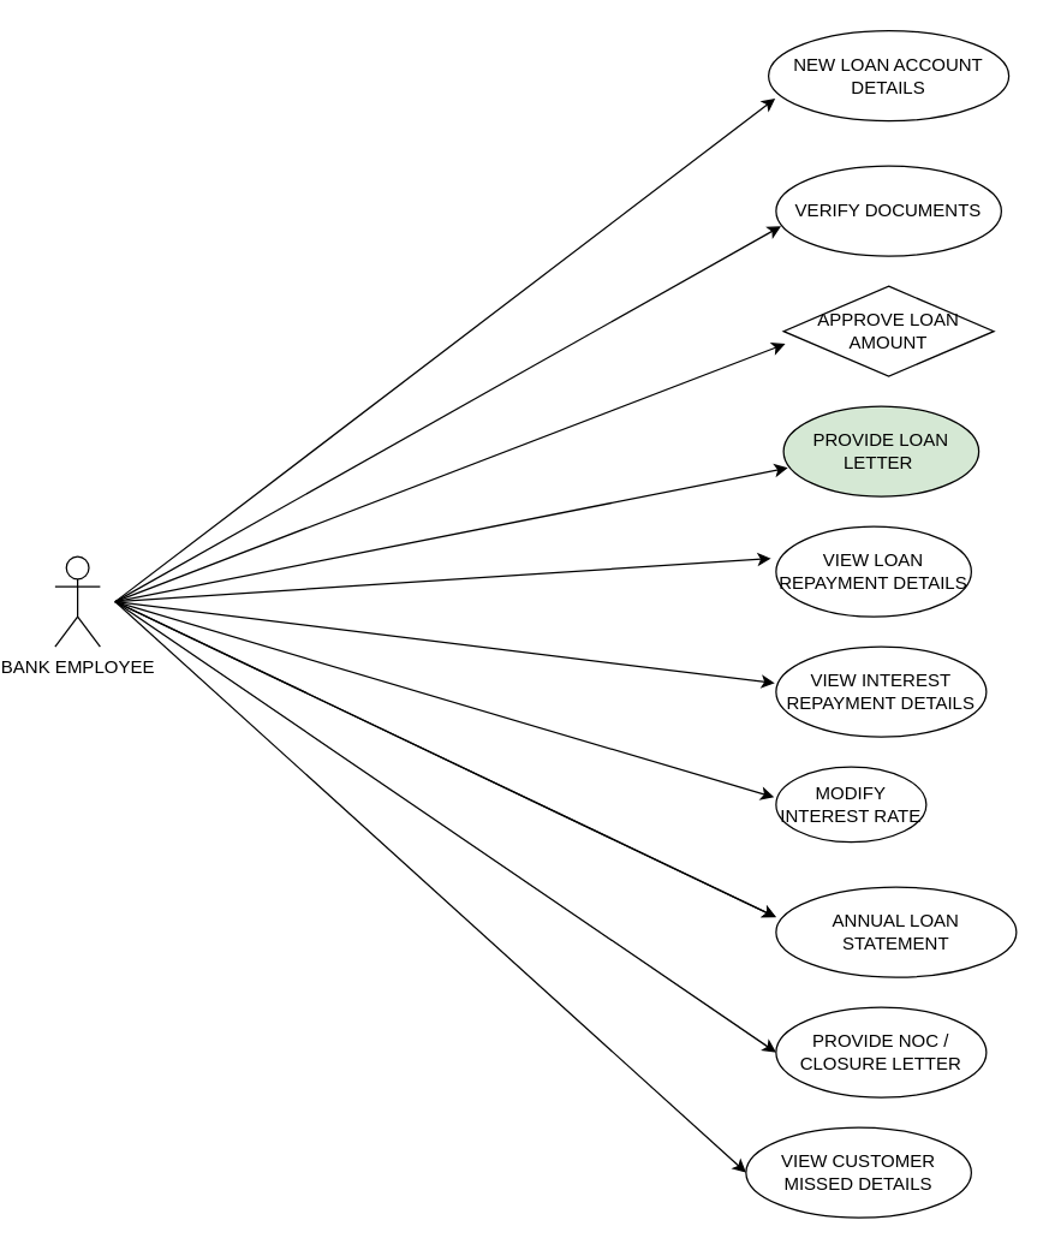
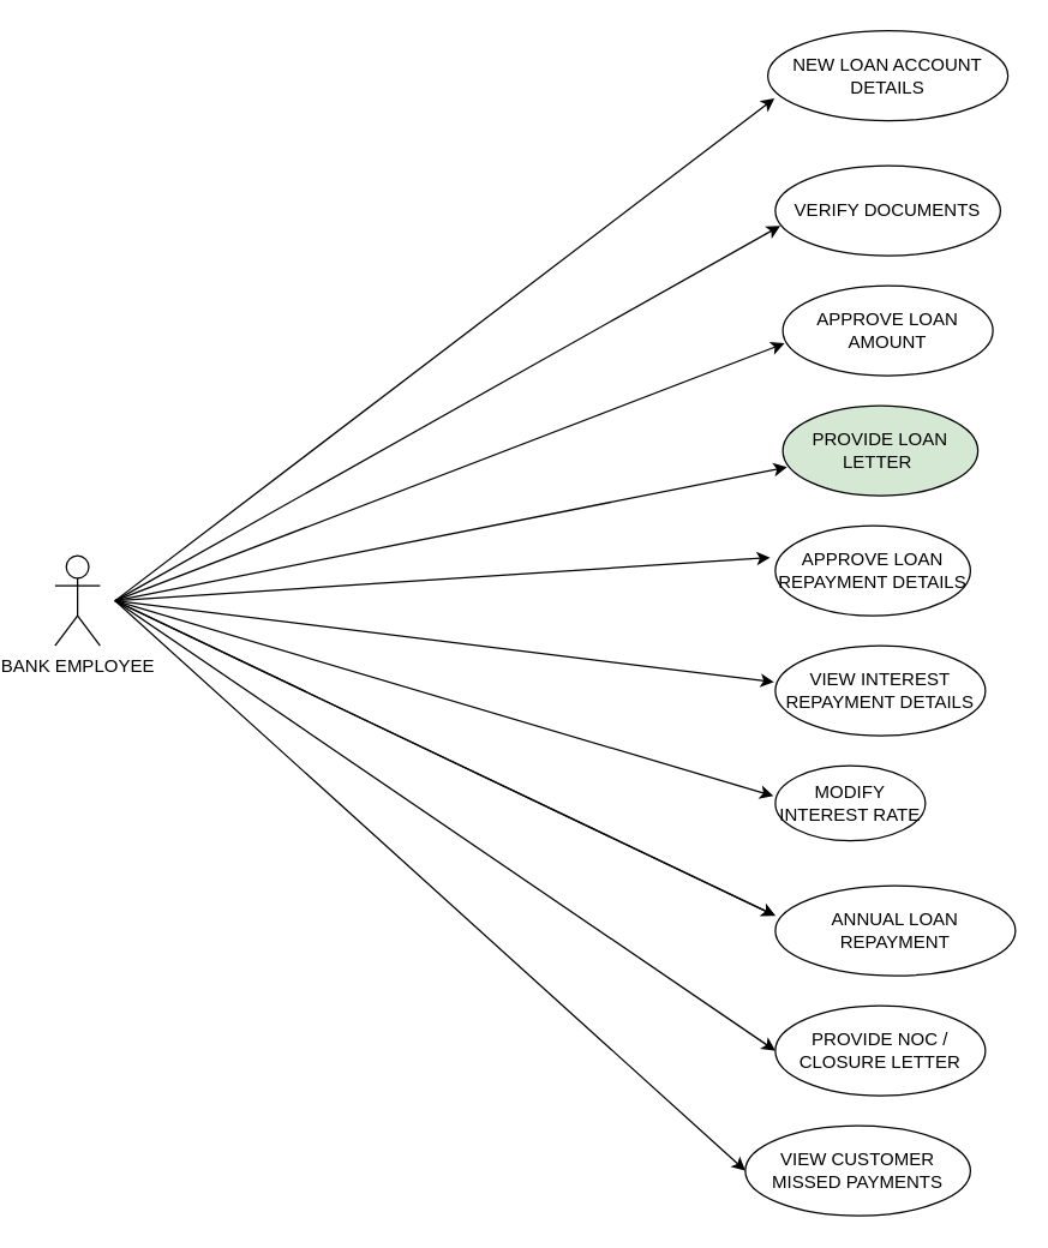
  <mxCell id="0" />
  <mxCell id="1" parent="0" />
  <mxCell id="2" value="BANK EMPLOYEE" style="shape=umlActor;verticalLabelPosition=bottom;verticalAlign=top;html=1;outlineConnect=0;" vertex="1" parent="1"><mxGeometry x="20" y="370" width="30" height="60" as="geometry" /></mxCell>
- <mxCell id="3" value="APPROVE LOAN AMOUNT" style="rhombus;whiteSpace=wrap;html=1;" vertex="1" parent="1"><mxGeometry x="505" y="190" width="140" height="60" as="geometry" /></mxCell>
+ <mxCell id="3" value="APPROVE LOAN AMOUNT" style="ellipse;whiteSpace=wrap;html=1;" vertex="1" parent="1"><mxGeometry x="505" y="190" width="140" height="60" as="geometry" /></mxCell>
  <mxCell id="4" value="VIEW INTEREST REPAYMENT DETAILS" style="ellipse;whiteSpace=wrap;html=1;" vertex="1" parent="1"><mxGeometry x="500" y="430" width="140" height="60" as="geometry" /></mxCell>
- <mxCell id="5" value="VIEW LOAN REPAYMENT DETAILS" style="ellipse;whiteSpace=wrap;html=1;" vertex="1" parent="1"><mxGeometry x="500" y="350" width="130" height="60" as="geometry" /></mxCell>
+ <mxCell id="5" value="APPROVE LOAN REPAYMENT DETAILS" style="ellipse;whiteSpace=wrap;html=1;" vertex="1" parent="1"><mxGeometry x="500" y="350" width="130" height="60" as="geometry" /></mxCell>
  <mxCell id="6" value="PROVIDE LOAN LETTER&amp;nbsp;" style="ellipse;whiteSpace=wrap;html=1;fillColor=#d5e8d4;" vertex="1" parent="1"><mxGeometry x="505" y="270" width="130" height="60" as="geometry" /></mxCell>
  <mxCell id="7" value="" style="endArrow=classic;html=1;rounded=0;entryX=0.028;entryY=0.751;entryDx=0;entryDy=0;entryPerimeter=0;" edge="1" parent="1" target="12"><mxGeometry width="50" height="50" relative="1" as="geometry"><mxPoint x="60" y="400" as="sourcePoint" /><mxPoint x="420" y="440" as="targetPoint" /></mxGeometry></mxCell>
  <mxCell id="8" value="" style="endArrow=classic;html=1;rounded=0;entryX=0.022;entryY=0.668;entryDx=0;entryDy=0;entryPerimeter=0;" edge="1" parent="1" target="13"><mxGeometry width="50" height="50" relative="1" as="geometry"><mxPoint x="60" y="400" as="sourcePoint" /><mxPoint x="200" y="380" as="targetPoint" /></mxGeometry></mxCell>
  <mxCell id="9" value="" style="endArrow=classic;html=1;rounded=0;entryX=-0.026;entryY=0.354;entryDx=0;entryDy=0;entryPerimeter=0;" edge="1" parent="1" target="5"><mxGeometry width="50" height="50" relative="1" as="geometry"><mxPoint x="60" y="400" as="sourcePoint" /><mxPoint x="410" y="340" as="targetPoint" /></mxGeometry></mxCell>
  <mxCell id="10" value="" style="endArrow=classic;html=1;rounded=0;entryX=-0.006;entryY=0.404;entryDx=0;entryDy=0;entryPerimeter=0;" edge="1" parent="1" target="4"><mxGeometry width="50" height="50" relative="1" as="geometry"><mxPoint x="60" y="400" as="sourcePoint" /><mxPoint x="410" y="340" as="targetPoint" /></mxGeometry></mxCell>
  <mxCell id="11" value="PROVIDE NOC / CLOSURE LETTER" style="ellipse;whiteSpace=wrap;html=1;" vertex="1" parent="1"><mxGeometry x="500" y="670" width="140" height="60" as="geometry" /></mxCell>
  <mxCell id="12" value="NEW LOAN ACCOUNT DETAILS" style="ellipse;whiteSpace=wrap;html=1;" vertex="1" parent="1"><mxGeometry x="495" y="20" width="160" height="60" as="geometry" /></mxCell>
  <mxCell id="13" value="VERIFY DOCUMENTS" style="ellipse;whiteSpace=wrap;html=1;" vertex="1" parent="1"><mxGeometry x="500" y="110" width="150" height="60" as="geometry" /></mxCell>
- <mxCell id="14" value="ANNUAL LOAN STATEMENT" style="ellipse;whiteSpace=wrap;html=1;" vertex="1" parent="1"><mxGeometry x="500" y="590" width="160" height="60" as="geometry" /></mxCell>
+ <mxCell id="14" value="ANNUAL LOAN REPAYMENT" style="ellipse;whiteSpace=wrap;html=1;" vertex="1" parent="1"><mxGeometry x="500" y="590" width="160" height="60" as="geometry" /></mxCell>
  <mxCell id="15" value="MODIFY INTEREST RATE" style="ellipse;whiteSpace=wrap;html=1;" vertex="1" parent="1"><mxGeometry x="500" y="510" width="100" height="50" as="geometry" /></mxCell>
- <mxCell id="16" value="VIEW CUSTOMER MISSED DETAILS" style="ellipse;whiteSpace=wrap;html=1;" vertex="1" parent="1"><mxGeometry x="480" y="750" width="150" height="60" as="geometry" /></mxCell>
+ <mxCell id="16" value="VIEW CUSTOMER MISSED PAYMENTS" style="ellipse;whiteSpace=wrap;html=1;" vertex="1" parent="1"><mxGeometry x="480" y="750" width="150" height="60" as="geometry" /></mxCell>
  <mxCell id="17" value="" style="endArrow=classic;html=1;rounded=0;entryX=0.008;entryY=0.64;entryDx=0;entryDy=0;entryPerimeter=0;" edge="1" parent="1" target="3"><mxGeometry width="50" height="50" relative="1" as="geometry"><mxPoint x="60" y="400" as="sourcePoint" /><mxPoint x="500" y="310" as="targetPoint" /></mxGeometry></mxCell>
  <mxCell id="18" value="" style="endArrow=classic;html=1;rounded=0;entryX=0.022;entryY=0.682;entryDx=0;entryDy=0;entryPerimeter=0;" edge="1" parent="1" target="6"><mxGeometry width="50" height="50" relative="1" as="geometry"><mxPoint x="60" y="400" as="sourcePoint" /><mxPoint x="510" y="320" as="targetPoint" /></mxGeometry></mxCell>
  <mxCell id="19" value="" style="endArrow=classic;html=1;rounded=0;entryX=-0.013;entryY=0.404;entryDx=0;entryDy=0;entryPerimeter=0;" edge="1" parent="1" target="15"><mxGeometry width="50" height="50" relative="1" as="geometry"><mxPoint x="60" y="400" as="sourcePoint" /><mxPoint x="520" y="330" as="targetPoint" /></mxGeometry></mxCell>
  <mxCell id="20" value="" style="endArrow=classic;html=1;rounded=0;entryX=0;entryY=0.333;entryDx=0;entryDy=0;entryPerimeter=0;" edge="1" parent="1" target="14"><mxGeometry width="50" height="50" relative="1" as="geometry"><mxPoint x="60" y="400" as="sourcePoint" /><mxPoint x="370" y="620" as="targetPoint" /></mxGeometry></mxCell>
  <mxCell id="21" value="" style="endArrow=classic;html=1;rounded=0;entryX=0;entryY=0.5;entryDx=0;entryDy=0;" edge="1" parent="1" target="11"><mxGeometry width="50" height="50" relative="1" as="geometry"><mxPoint x="60" y="400" as="sourcePoint" /><mxPoint x="510" y="620" as="targetPoint" /></mxGeometry></mxCell>
  <mxCell id="22" value="" style="endArrow=classic;html=1;rounded=0;entryX=0;entryY=0.333;entryDx=0;entryDy=0;entryPerimeter=0;" edge="1" parent="1"><mxGeometry width="50" height="50" relative="1" as="geometry"><mxPoint x="60" y="400" as="sourcePoint" /><mxPoint x="500" y="610" as="targetPoint" /></mxGeometry></mxCell>
  <mxCell id="23" value="" style="endArrow=classic;html=1;rounded=0;entryX=0;entryY=0.5;entryDx=0;entryDy=0;" edge="1" parent="1" target="16"><mxGeometry width="50" height="50" relative="1" as="geometry"><mxPoint x="60" y="400" as="sourcePoint" /><mxPoint x="510" y="680" as="targetPoint" /></mxGeometry></mxCell>
